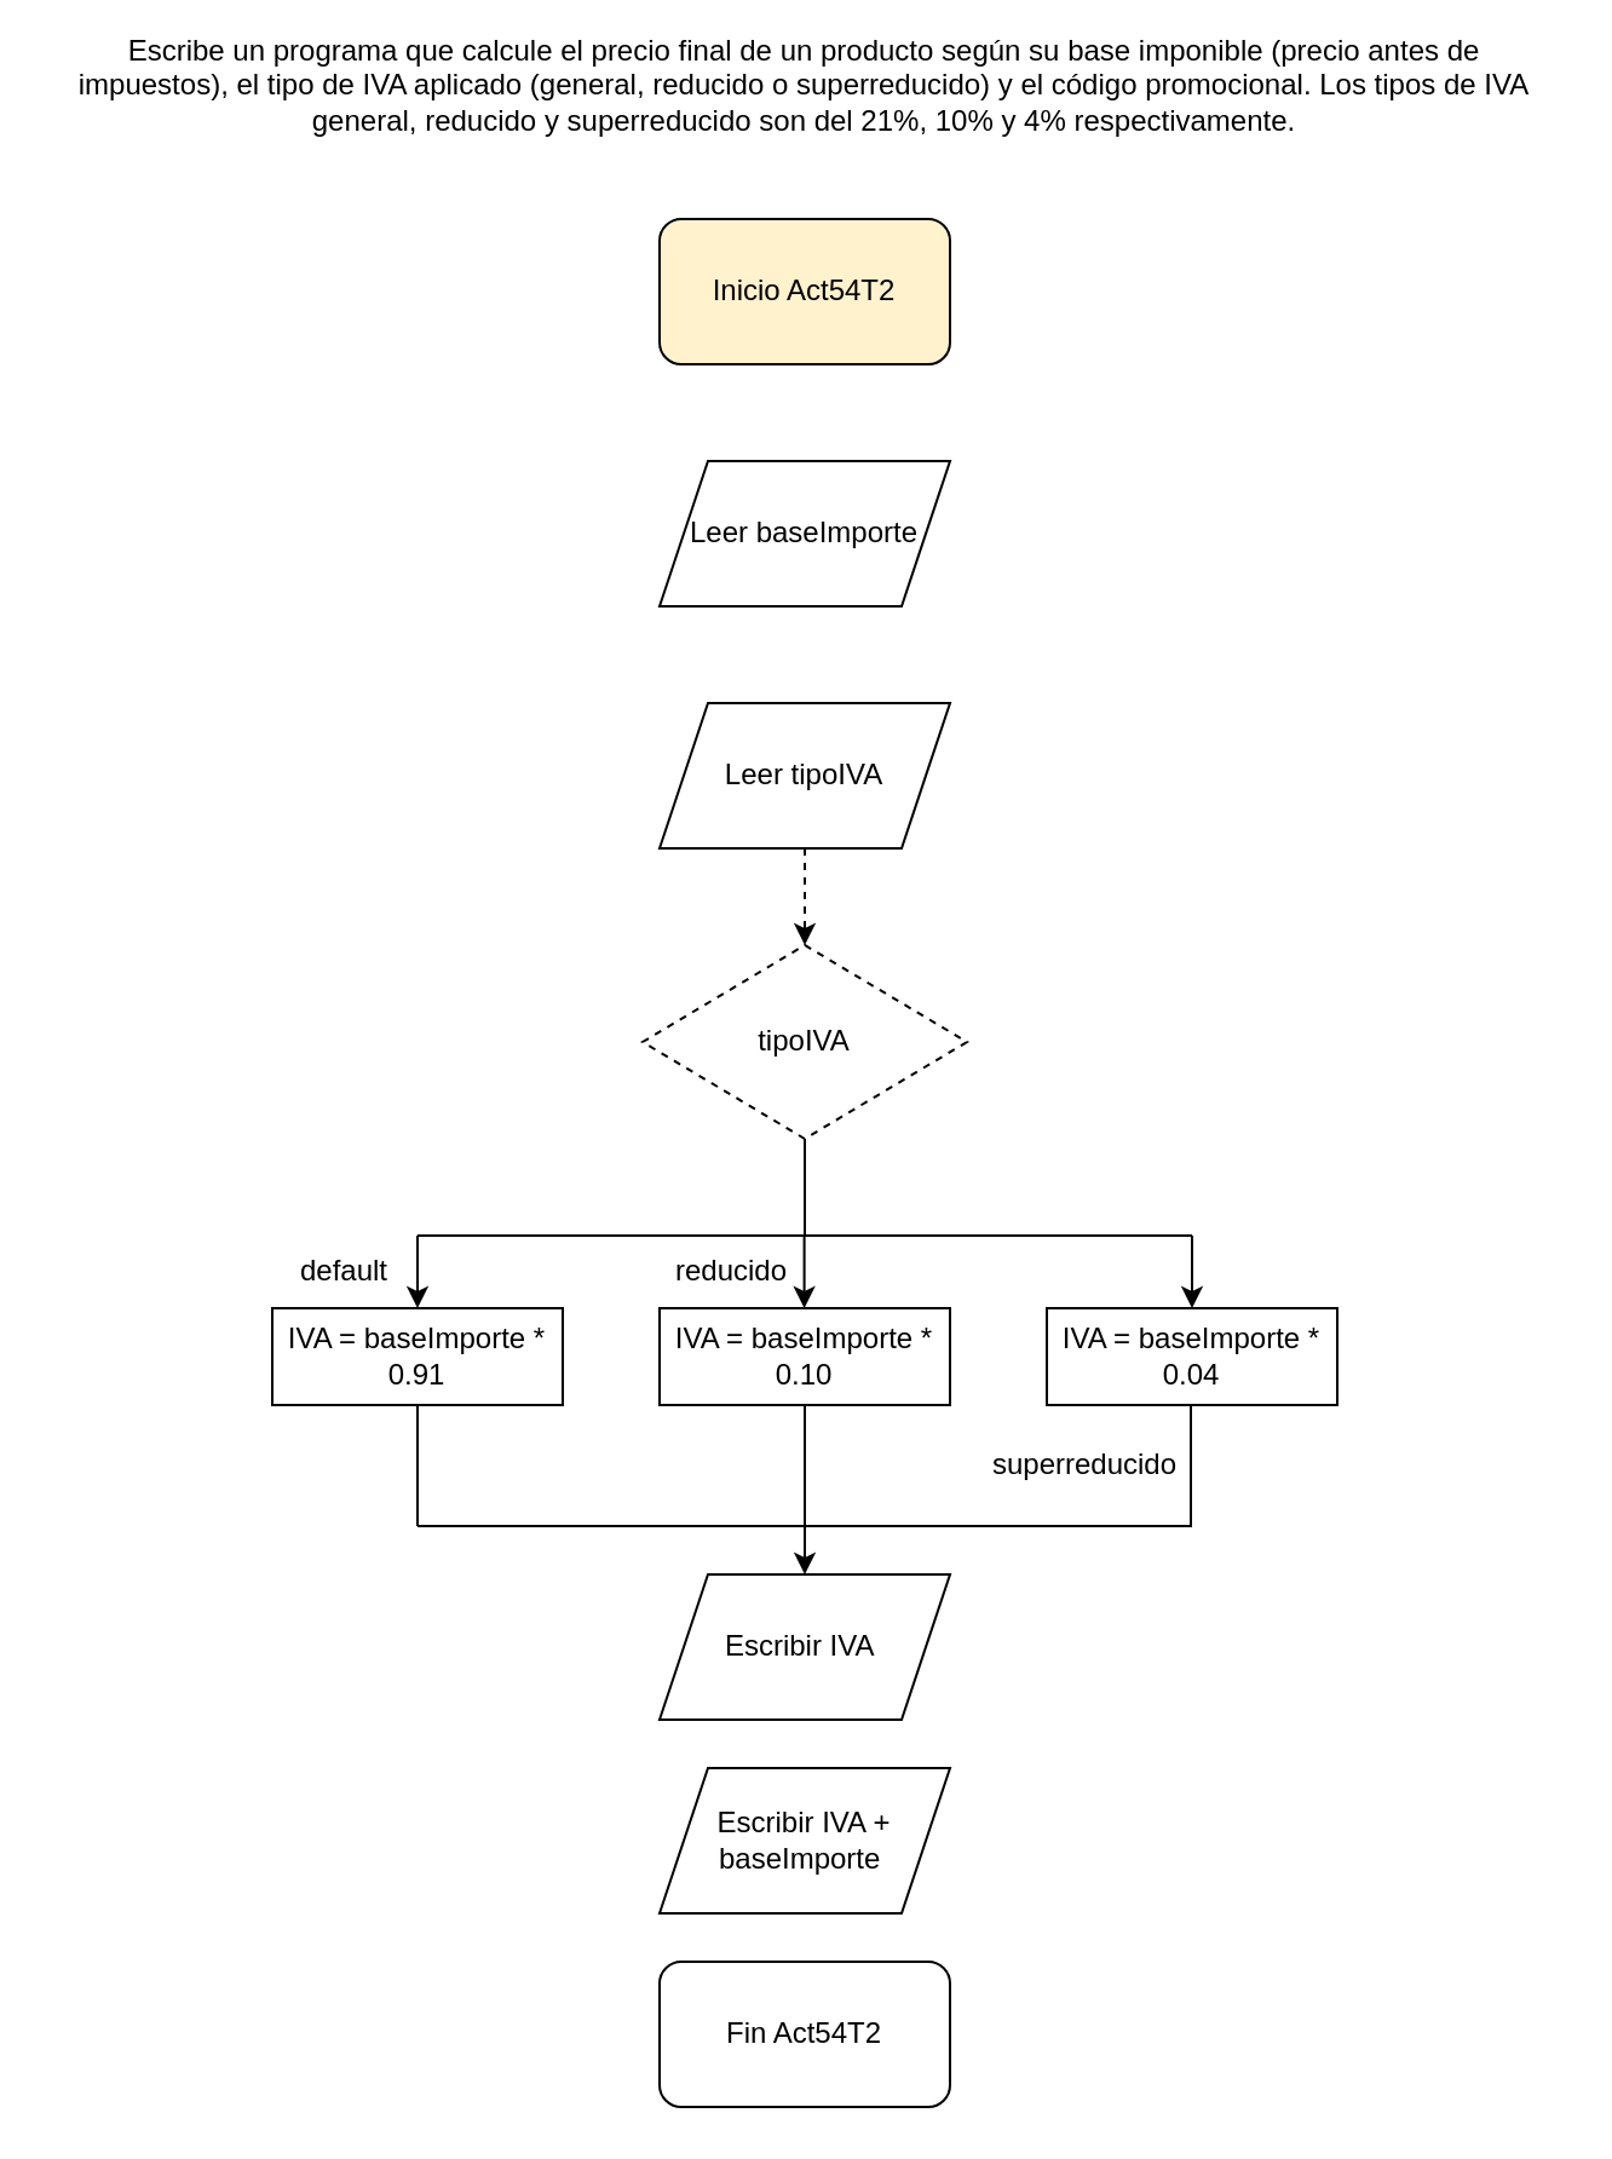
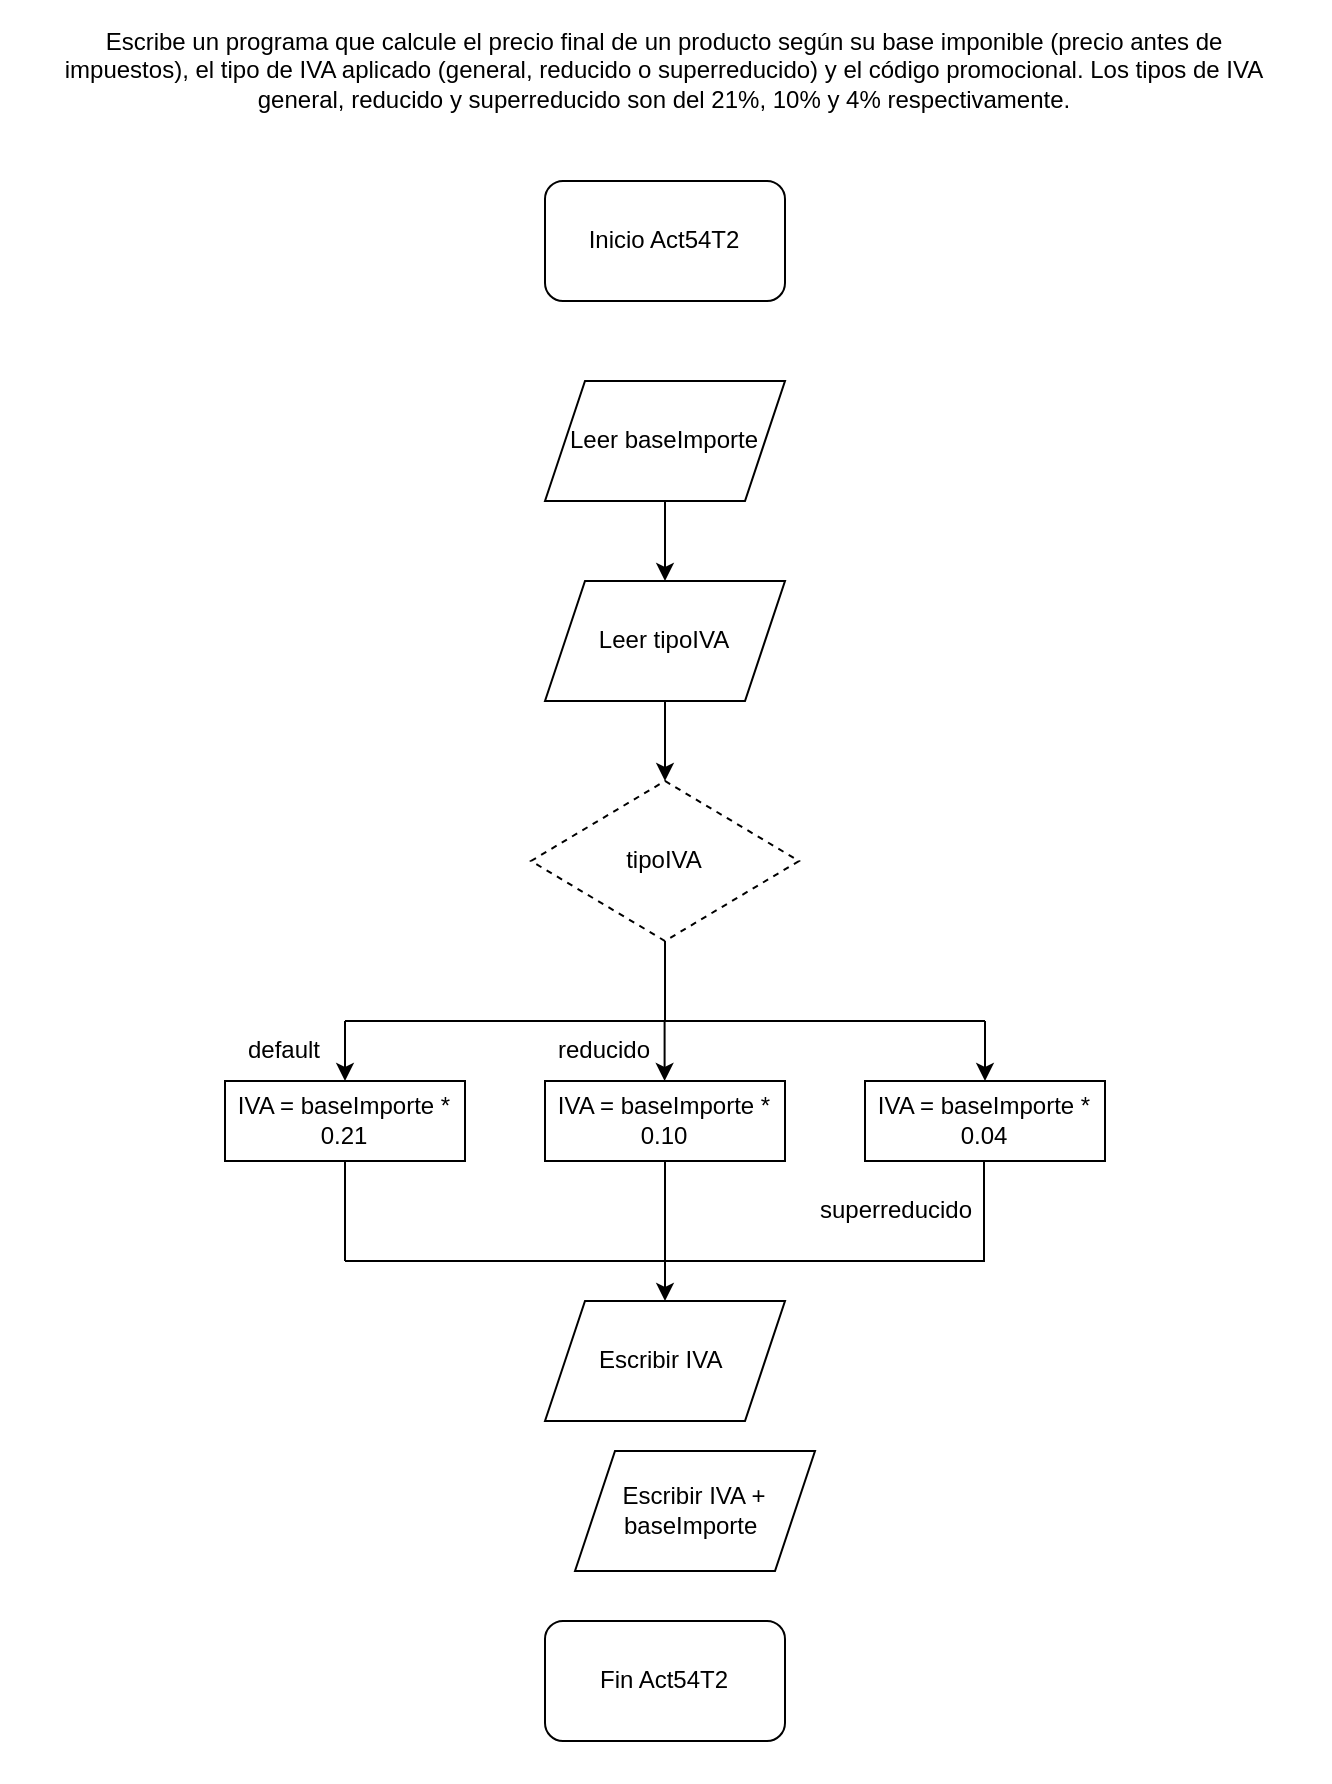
  <mxCell id="0" />
  <mxCell id="1" parent="0" />
  <mxCell id="2" value="Escribe un programa que calcule el precio final de un producto según su base imponible (precio antes de impuestos), el tipo de IVA aplicado (general, reducido o superreducido) y el código promocional. Los tipos de IVA general, reducido y superreducido son del 21%, 10% y 4% respectivamente." style="text;html=1;strokeColor=none;fillColor=none;align=center;verticalAlign=middle;whiteSpace=wrap;rounded=0;" vertex="1" parent="1"><mxGeometry x="20" y="20" width="624" height="30" as="geometry" /></mxCell>
- <mxCell id="3" value="Inicio Act54T2" style="rounded=1;whiteSpace=wrap;html=1;fillColor=#fff2cc;" vertex="1" parent="1"><mxGeometry x="272" y="90" width="120" height="60" as="geometry" /></mxCell>
+ <mxCell id="3" value="Inicio Act54T2" style="rounded=1;whiteSpace=wrap;html=1;" vertex="1" parent="1"><mxGeometry x="272" y="90" width="120" height="60" as="geometry" /></mxCell>
+ <mxCell id="4" style="edgeStyle=orthogonalEdgeStyle;rounded=0;orthogonalLoop=1;jettySize=auto;html=1;entryX=0.5;entryY=0;entryDx=0;entryDy=0;" edge="1" parent="1" source="5" target="7"><mxGeometry relative="1" as="geometry" /></mxCell>
  <mxCell id="5" value="Leer baseImporte" style="shape=parallelogram;perimeter=parallelogramPerimeter;whiteSpace=wrap;html=1;fixedSize=1;" vertex="1" parent="1"><mxGeometry x="272" y="190" width="120" height="60" as="geometry" /></mxCell>
- <mxCell id="6" style="edgeStyle=orthogonalEdgeStyle;rounded=0;orthogonalLoop=1;jettySize=auto;html=1;entryX=0.5;entryY=0;entryDx=0;entryDy=0;dashed=1;" edge="1" parent="1" source="7" target="8"><mxGeometry relative="1" as="geometry" /></mxCell>
+ <mxCell id="6" style="edgeStyle=orthogonalEdgeStyle;rounded=0;orthogonalLoop=1;jettySize=auto;html=1;entryX=0.5;entryY=0;entryDx=0;entryDy=0;" edge="1" parent="1" source="7" target="8"><mxGeometry relative="1" as="geometry" /></mxCell>
  <mxCell id="7" value="Leer tipoIVA" style="shape=parallelogram;perimeter=parallelogramPerimeter;whiteSpace=wrap;html=1;fixedSize=1;" vertex="1" parent="1"><mxGeometry x="272" y="290" width="120" height="60" as="geometry" /></mxCell>
  <mxCell id="8" value="tipoIVA" style="rhombus;whiteSpace=wrap;html=1;dashed=1;" vertex="1" parent="1"><mxGeometry x="265" y="390" width="134" height="80" as="geometry" /></mxCell>
- <mxCell id="9" value="IVA = baseImporte * 0.91" style="rounded=0;whiteSpace=wrap;html=1;" vertex="1" parent="1"><mxGeometry x="112" y="540" width="120" height="40" as="geometry" /></mxCell>
+ <mxCell id="9" value="IVA = baseImporte * 0.21" style="rounded=0;whiteSpace=wrap;html=1;" vertex="1" parent="1"><mxGeometry x="112" y="540" width="120" height="40" as="geometry" /></mxCell>
  <mxCell id="10" value="IVA = baseImporte * 0.10" style="rounded=0;whiteSpace=wrap;html=1;" vertex="1" parent="1"><mxGeometry x="272" y="540" width="120" height="40" as="geometry" /></mxCell>
  <mxCell id="11" value="IVA = baseImporte * 0.04" style="rounded=0;whiteSpace=wrap;html=1;" vertex="1" parent="1"><mxGeometry x="432" y="540" width="120" height="40" as="geometry" /></mxCell>
  <mxCell id="12" value="" style="endArrow=none;html=1;rounded=0;entryX=0.5;entryY=1;entryDx=0;entryDy=0;" edge="1" parent="1" target="8"><mxGeometry width="50" height="50" relative="1" as="geometry"><mxPoint x="332" y="510" as="sourcePoint" /><mxPoint x="358" y="490" as="targetPoint" /></mxGeometry></mxCell>
  <mxCell id="13" value="" style="endArrow=classic;html=1;rounded=0;" edge="1" parent="1" target="9"><mxGeometry width="50" height="50" relative="1" as="geometry"><mxPoint x="172" y="510" as="sourcePoint" /><mxPoint x="392" y="490" as="targetPoint" /></mxGeometry></mxCell>
  <mxCell id="14" value="" style="endArrow=classic;html=1;rounded=0;" edge="1" parent="1"><mxGeometry width="50" height="50" relative="1" as="geometry"><mxPoint x="331.8" y="510" as="sourcePoint" /><mxPoint x="331.8" y="540" as="targetPoint" /></mxGeometry></mxCell>
  <mxCell id="15" value="" style="endArrow=classic;html=1;rounded=0;entryX=0.5;entryY=0;entryDx=0;entryDy=0;" edge="1" parent="1" target="11"><mxGeometry width="50" height="50" relative="1" as="geometry"><mxPoint x="492" y="510" as="sourcePoint" /><mxPoint x="392" y="490" as="targetPoint" /></mxGeometry></mxCell>
  <mxCell id="16" value="default" style="text;html=1;strokeColor=none;fillColor=none;align=center;verticalAlign=middle;whiteSpace=wrap;rounded=0;" vertex="1" parent="1"><mxGeometry x="112" y="510" width="60" height="30" as="geometry" /></mxCell>
  <mxCell id="17" value="reducido" style="text;html=1;strokeColor=none;fillColor=none;align=center;verticalAlign=middle;whiteSpace=wrap;rounded=0;" vertex="1" parent="1"><mxGeometry x="272" y="510" width="60" height="30" as="geometry" /></mxCell>
  <mxCell id="18" value="superreducido" style="text;html=1;strokeColor=none;fillColor=none;align=center;verticalAlign=middle;whiteSpace=wrap;rounded=0;" vertex="1" parent="1"><mxGeometry x="418" y="590" width="60" height="30" as="geometry" /></mxCell>
  <mxCell id="19" value="Escribir IVA&amp;nbsp;" style="shape=parallelogram;perimeter=parallelogramPerimeter;whiteSpace=wrap;html=1;fixedSize=1;" vertex="1" parent="1"><mxGeometry x="272" y="650" width="120" height="60" as="geometry" /></mxCell>
- <mxCell id="20" value="Escribir IVA + baseImporte&amp;nbsp;" style="shape=parallelogram;perimeter=parallelogramPerimeter;whiteSpace=wrap;html=1;fixedSize=1;" vertex="1" parent="1"><mxGeometry x="272" y="730" width="120" height="60" as="geometry" /></mxCell>
+ <mxCell id="20" value="Escribir IVA + baseImporte&amp;nbsp;" style="shape=parallelogram;perimeter=parallelogramPerimeter;whiteSpace=wrap;html=1;fixedSize=1;" vertex="1" parent="1"><mxGeometry x="287" y="725" width="120" height="60" as="geometry" /></mxCell>
  <mxCell id="21" value="" style="endArrow=none;html=1;rounded=0;exitX=0.5;exitY=1;exitDx=0;exitDy=0;" edge="1" parent="1" source="9"><mxGeometry width="50" height="50" relative="1" as="geometry"><mxPoint x="422" y="540" as="sourcePoint" /><mxPoint x="172" y="630" as="targetPoint" /></mxGeometry></mxCell>
  <mxCell id="22" value="" style="endArrow=none;html=1;rounded=0;exitX=0.5;exitY=1;exitDx=0;exitDy=0;" edge="1" parent="1"><mxGeometry width="50" height="50" relative="1" as="geometry"><mxPoint x="332" y="580" as="sourcePoint" /><mxPoint x="332" y="630" as="targetPoint" /></mxGeometry></mxCell>
  <mxCell id="23" value="" style="endArrow=none;html=1;rounded=0;exitX=0.5;exitY=1;exitDx=0;exitDy=0;" edge="1" parent="1"><mxGeometry width="50" height="50" relative="1" as="geometry"><mxPoint x="491.5" y="580" as="sourcePoint" /><mxPoint x="491.5" y="630" as="targetPoint" /></mxGeometry></mxCell>
  <mxCell id="24" value="" style="endArrow=classic;html=1;rounded=0;entryX=0.5;entryY=0;entryDx=0;entryDy=0;" edge="1" parent="1" target="19"><mxGeometry width="50" height="50" relative="1" as="geometry"><mxPoint x="332" y="630" as="sourcePoint" /><mxPoint x="338" y="580" as="targetPoint" /></mxGeometry></mxCell>
  <mxCell id="25" value="Fin Act54T2" style="rounded=1;whiteSpace=wrap;html=1;" vertex="1" parent="1"><mxGeometry x="272" y="810" width="120" height="60" as="geometry" /></mxCell>
  <mxCell id="26" value="" style="endArrow=none;html=1;rounded=0;" edge="1" parent="1"><mxGeometry width="50" height="50" relative="1" as="geometry"><mxPoint x="172" y="510" as="sourcePoint" /><mxPoint x="492" y="510" as="targetPoint" /></mxGeometry></mxCell>
  <mxCell id="27" value="" style="endArrow=none;html=1;rounded=0;" edge="1" parent="1"><mxGeometry width="50" height="50" relative="1" as="geometry"><mxPoint x="172" y="630" as="sourcePoint" /><mxPoint x="492" y="630" as="targetPoint" /></mxGeometry></mxCell>
